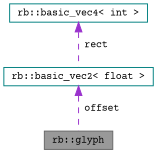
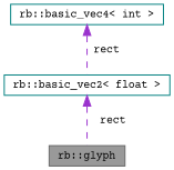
  digraph {
    fontname="Courier Prime"
    node [color=teal fillcolor=white fontname="Courier Prime" fontsize=10 shape=box style=filled]
    edge [color=darkorchid3 dir=back fontname="Courier Prime" fontsize=10 labelfontname=Helvetica labelfontsize=10 style=dashed]
    n1 [color=gray40 fillcolor=grey60 fontcolor=black height=0.2 label="rb::glyph" width=0.4]
    n2 [height=0.2 label="rb::basic_vec4\< int \>" width=0.4]
    n3 [height=0.2 label="rb::basic_vec2\< float \>" width=0.4]
    n2 -> n3 [label=" rect"]
-   n3 -> n1 [label=" offset"]
+   n3 -> n1 [label=" rect"]
  }
